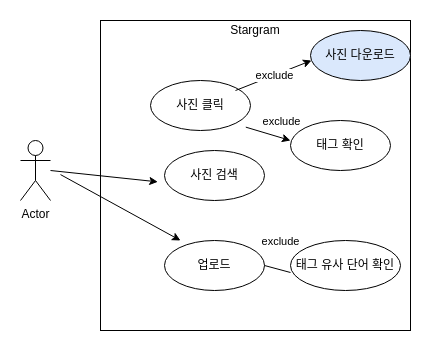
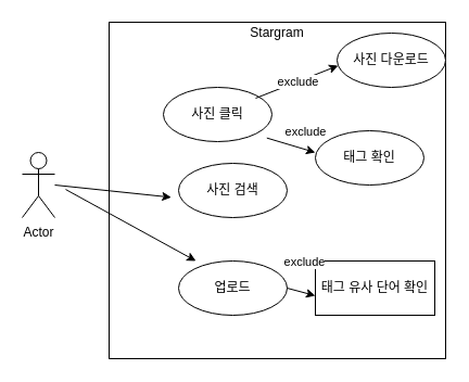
  <mxCell id="0" />
  <mxCell id="1" parent="0" />
  <mxCell id="2" value="Actor" style="shape=umlActor;verticalLabelPosition=bottom;verticalAlign=top;html=1;outlineConnect=0;" vertex="1" parent="1"><mxGeometry x="20" y="140" width="30" height="60" as="geometry" /></mxCell>
  <mxCell id="3" value="" style="whiteSpace=wrap;html=1;aspect=fixed;" vertex="1" parent="1"><mxGeometry x="100" y="20" width="310" height="310" as="geometry" /></mxCell>
  <mxCell id="4" value="Stargram" style="text;html=1;strokeColor=none;fillColor=none;align=center;verticalAlign=middle;whiteSpace=wrap;rounded=0;" vertex="1" parent="1"><mxGeometry x="235" y="20" width="40" height="20" as="geometry" /></mxCell>
  <mxCell id="5" value="사진 클릭" style="ellipse;whiteSpace=wrap;html=1;" vertex="1" parent="1"><mxGeometry x="150" y="80" width="100" height="50" as="geometry" /></mxCell>
  <mxCell id="6" value="" style="endArrow=classic;html=1;" edge="1" parent="1"><mxGeometry relative="1" as="geometry"><mxPoint x="235" y="90" as="sourcePoint" /><mxPoint x="311" y="60" as="targetPoint" /></mxGeometry></mxCell>
  <mxCell id="7" value="exclude" style="edgeLabel;resizable=0;html=1;align=center;verticalAlign=middle;" connectable="0" vertex="1" parent="6"><mxGeometry relative="1" as="geometry" /></mxCell>
  <mxCell id="8" value="태그 확인" style="ellipse;whiteSpace=wrap;html=1;" vertex="1" parent="1"><mxGeometry x="290" y="120" width="100" height="50" as="geometry" /></mxCell>
  <mxCell id="9" value="" style="endArrow=classic;html=1;exitX=0.953;exitY=0.933;exitDx=0;exitDy=0;exitPerimeter=0;" edge="1" parent="1" source="5"><mxGeometry relative="1" as="geometry"><mxPoint x="245" y="100" as="sourcePoint" /><mxPoint x="290" y="140" as="targetPoint" /></mxGeometry></mxCell>
  <mxCell id="10" value="exclude" style="edgeLabel;resizable=0;html=1;align=center;verticalAlign=middle;" connectable="0" vertex="1" parent="9"><mxGeometry relative="1" as="geometry"><mxPoint x="13" y="-13" as="offset" /></mxGeometry></mxCell>
- <mxCell id="11" value="사진 다운로드" style="ellipse;whiteSpace=wrap;html=1;fillColor=#dae8fc;" vertex="1" parent="1"><mxGeometry x="310" y="30" width="100" height="50" as="geometry" /></mxCell>
+ <mxCell id="11" value="사진 다운로드" style="ellipse;whiteSpace=wrap;html=1;" vertex="1" parent="1"><mxGeometry x="310" y="30" width="100" height="50" as="geometry" /></mxCell>
  <mxCell id="12" value="" style="endArrow=classic;html=1;" edge="1" parent="1"><mxGeometry width="50" height="50" relative="1" as="geometry"><mxPoint x="60" y="174.091" as="sourcePoint" /><mxPoint x="180" y="240" as="targetPoint" /></mxGeometry></mxCell>
  <mxCell id="13" value="업로드" style="ellipse;whiteSpace=wrap;html=1;" vertex="1" parent="1"><mxGeometry x="164" y="240" width="100" height="50" as="geometry" /></mxCell>
  <mxCell id="14" value="사진 검색" style="ellipse;whiteSpace=wrap;html=1;" vertex="1" parent="1"><mxGeometry x="164" y="150" width="100" height="50" as="geometry" /></mxCell>
  <mxCell id="15" value="" style="endArrow=classic;html=1;entryX=-0.067;entryY=0.627;entryDx=0;entryDy=0;entryPerimeter=0;" edge="1" parent="1" target="14"><mxGeometry width="50" height="50" relative="1" as="geometry"><mxPoint x="50" y="170" as="sourcePoint" /><mxPoint x="190" y="250" as="targetPoint" /></mxGeometry></mxCell>
- <mxCell id="16" value="태그 유사 단어 확인" style="ellipse;whiteSpace=wrap;html=1;" vertex="1" parent="1"><mxGeometry x="290" y="240" width="110" height="50" as="geometry" /></mxCell>
- <mxCell id="17" value="" style="endArrow=none;html=1;exitX=1;exitY=0.5;exitDx=0;exitDy=0;entryX=0;entryY=0.64;entryDx=0;entryDy=0;entryPerimeter=0;" edge="1" parent="1" source="13" target="16"><mxGeometry relative="1" as="geometry"><mxPoint x="255.3" y="136.65" as="sourcePoint" /><mxPoint x="300" y="150" as="targetPoint" /></mxGeometry></mxCell>
+ <mxCell id="16" value="태그 유사 단어 확인" style="whiteSpace=wrap;html=1;rounded=0;" vertex="1" parent="1"><mxGeometry x="290" y="240" width="110" height="50" as="geometry" /></mxCell>
+ <mxCell id="17" value="" style="endArrow=classic;html=1;exitX=1;exitY=0.5;exitDx=0;exitDy=0;entryX=0;entryY=0.64;entryDx=0;entryDy=0;entryPerimeter=0;" edge="1" parent="1" source="13" target="16"><mxGeometry relative="1" as="geometry"><mxPoint x="255.3" y="136.65" as="sourcePoint" /><mxPoint x="300" y="150" as="targetPoint" /></mxGeometry></mxCell>
  <mxCell id="18" value="exclude" style="edgeLabel;resizable=0;html=1;align=center;verticalAlign=middle;" connectable="0" vertex="1" parent="17"><mxGeometry relative="1" as="geometry"><mxPoint x="3" y="-28" as="offset" /></mxGeometry></mxCell>
